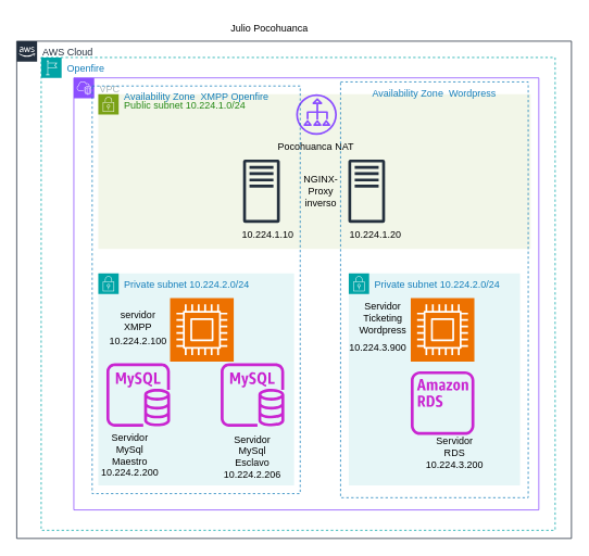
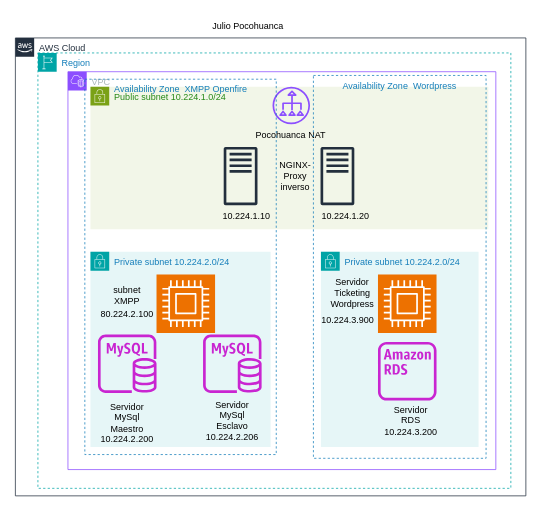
  <mxCell id="0" />
  <mxCell id="1" parent="0" />
  <mxCell id="2" value="AWS Cloud" style="points=[[0,0],[0.25,0],[0.5,0],[0.75,0],[1,0],[1,0.25],[1,0.5],[1,0.75],[1,1],[0.75,1],[0.5,1],[0.25,1],[0,1],[0,0.75],[0,0.5],[0,0.25]];outlineConnect=0;gradientColor=none;html=1;whiteSpace=wrap;fontSize=12;fontStyle=0;container=1;pointerEvents=0;collapsible=0;recursiveResize=0;shape=mxgraph.aws4.group;grIcon=mxgraph.aws4.group_aws_cloud_alt;strokeColor=#232F3E;fillColor=none;verticalAlign=top;align=left;spacingLeft=30;fontColor=#232F3E;dashed=0;" vertex="1" parent="1"><mxGeometry x="20" y="50" width="680" height="610" as="geometry" /></mxCell>
- <mxCell id="3" value="Openfire" style="points=[[0,0],[0.25,0],[0.5,0],[0.75,0],[1,0],[1,0.25],[1,0.5],[1,0.75],[1,1],[0.75,1],[0.5,1],[0.25,1],[0,1],[0,0.75],[0,0.5],[0,0.25]];outlineConnect=0;gradientColor=none;html=1;whiteSpace=wrap;fontSize=12;fontStyle=0;container=1;pointerEvents=0;collapsible=0;recursiveResize=0;shape=mxgraph.aws4.group;grIcon=mxgraph.aws4.group_region;strokeColor=#00A4A6;fillColor=none;verticalAlign=top;align=left;spacingLeft=30;fontColor=#147EBA;dashed=1;" vertex="1" parent="2"><mxGeometry x="30" y="20" width="630" height="580" as="geometry" /></mxCell>
+ <mxCell id="3" value="Region" style="points=[[0,0],[0.25,0],[0.5,0],[0.75,0],[1,0],[1,0.25],[1,0.5],[1,0.75],[1,1],[0.75,1],[0.5,1],[0.25,1],[0,1],[0,0.75],[0,0.5],[0,0.25]];outlineConnect=0;gradientColor=none;html=1;whiteSpace=wrap;fontSize=12;fontStyle=0;container=1;pointerEvents=0;collapsible=0;recursiveResize=0;shape=mxgraph.aws4.group;grIcon=mxgraph.aws4.group_region;strokeColor=#00A4A6;fillColor=none;verticalAlign=top;align=left;spacingLeft=30;fontColor=#147EBA;dashed=1;" vertex="1" parent="2"><mxGeometry x="30" y="20" width="630" height="580" as="geometry" /></mxCell>
  <mxCell id="4" value="VPC" style="points=[[0,0],[0.25,0],[0.5,0],[0.75,0],[1,0],[1,0.25],[1,0.5],[1,0.75],[1,1],[0.75,1],[0.5,1],[0.25,1],[0,1],[0,0.75],[0,0.5],[0,0.25]];outlineConnect=0;gradientColor=none;html=1;whiteSpace=wrap;fontSize=12;fontStyle=0;container=1;pointerEvents=0;collapsible=0;recursiveResize=0;shape=mxgraph.aws4.group;grIcon=mxgraph.aws4.group_vpc2;strokeColor=#8C4FFF;fillColor=none;verticalAlign=top;align=left;spacingLeft=30;fontColor=#AAB7B8;dashed=0;" vertex="1" parent="3"><mxGeometry x="40" y="25" width="570" height="530" as="geometry" /></mxCell>
  <mxCell id="5" value="Public subnet 10.224.1.0/24" style="points=[[0,0],[0.25,0],[0.5,0],[0.75,0],[1,0],[1,0.25],[1,0.5],[1,0.75],[1,1],[0.75,1],[0.5,1],[0.25,1],[0,1],[0,0.75],[0,0.5],[0,0.25]];outlineConnect=0;gradientColor=none;html=1;whiteSpace=wrap;fontSize=12;fontStyle=0;container=1;pointerEvents=0;collapsible=0;recursiveResize=0;shape=mxgraph.aws4.group;grIcon=mxgraph.aws4.group_security_group;grStroke=0;strokeColor=#7AA116;fillColor=#F2F6E8;verticalAlign=top;align=left;spacingLeft=30;fontColor=#248814;dashed=0;" vertex="1" parent="4"><mxGeometry x="30" y="20" width="530" height="190" as="geometry" /></mxCell>
  <mxCell id="6" value="" style="sketch=0;outlineConnect=0;fontColor=#232F3E;gradientColor=none;fillColor=#232F3D;strokeColor=none;dashed=0;verticalLabelPosition=bottom;verticalAlign=top;align=center;html=1;fontSize=12;fontStyle=0;aspect=fixed;pointerEvents=1;shape=mxgraph.aws4.traditional_server;" vertex="1" parent="5"><mxGeometry x="177.5" y="80" width="45" height="78" as="geometry" /></mxCell>
  <mxCell id="7" value="10.224.1.10" style="text;strokeColor=none;align=center;fillColor=none;html=1;verticalAlign=middle;whiteSpace=wrap;rounded=0;" vertex="1" parent="5"><mxGeometry x="177.5" y="158" width="60" height="30" as="geometry" /></mxCell>
  <mxCell id="8" value="" style="sketch=0;outlineConnect=0;fontColor=#232F3E;gradientColor=none;fillColor=#232F3D;strokeColor=none;dashed=0;verticalLabelPosition=bottom;verticalAlign=top;align=center;html=1;fontSize=12;fontStyle=0;aspect=fixed;pointerEvents=1;shape=mxgraph.aws4.traditional_server;" vertex="1" parent="5"><mxGeometry x="306.5" y="80" width="45" height="78" as="geometry" /></mxCell>
  <mxCell id="9" value="NGINX- Proxy inverso" style="text;strokeColor=none;align=center;fillColor=none;html=1;verticalAlign=middle;whiteSpace=wrap;rounded=0;" vertex="1" parent="5"><mxGeometry x="242.5" y="104" width="60" height="30" as="geometry" /></mxCell>
  <mxCell id="10" value="&lt;div&gt;Pocohuanca&amp;nbsp;&lt;span style=&quot;background-color: transparent; color: light-dark(rgb(0, 0, 0), rgb(255, 255, 255));&quot;&gt;NAT&lt;/span&gt;&lt;/div&gt;" style="text;strokeColor=none;align=center;fillColor=none;html=1;verticalAlign=middle;whiteSpace=wrap;rounded=0;" vertex="1" parent="5"><mxGeometry x="196.5" y="50" width="140" height="30" as="geometry" /></mxCell>
  <mxCell id="11" value="" style="sketch=0;outlineConnect=0;fontColor=#232F3E;gradientColor=none;fillColor=#8C4FFF;strokeColor=none;dashed=0;verticalLabelPosition=bottom;verticalAlign=top;align=center;html=1;fontSize=12;fontStyle=0;aspect=fixed;pointerEvents=1;shape=mxgraph.aws4.nat_gateway;rotation=-90;" vertex="1" parent="5"><mxGeometry x="242.5" width="50" height="50" as="geometry" /></mxCell>
  <mxCell id="12" value="Private subnet 10.224.2.0/24" style="points=[[0,0],[0.25,0],[0.5,0],[0.75,0],[1,0],[1,0.25],[1,0.5],[1,0.75],[1,1],[0.75,1],[0.5,1],[0.25,1],[0,1],[0,0.75],[0,0.5],[0,0.25]];outlineConnect=0;gradientColor=none;html=1;whiteSpace=wrap;fontSize=12;fontStyle=0;container=1;pointerEvents=0;collapsible=0;recursiveResize=0;shape=mxgraph.aws4.group;grIcon=mxgraph.aws4.group_security_group;grStroke=0;strokeColor=#00A4A6;fillColor=#E6F6F7;verticalAlign=top;align=left;spacingLeft=30;fontColor=#147EBA;dashed=0;" vertex="1" parent="4"><mxGeometry x="30" y="240" width="240" height="260" as="geometry" /></mxCell>
  <mxCell id="13" value="" style="sketch=0;outlineConnect=0;fontColor=#232F3E;gradientColor=none;fillColor=#C925D1;strokeColor=none;dashed=0;verticalLabelPosition=bottom;verticalAlign=top;align=center;html=1;fontSize=12;fontStyle=0;aspect=fixed;pointerEvents=1;shape=mxgraph.aws4.rds_mysql_instance;" vertex="1" parent="12"><mxGeometry x="10" y="110" width="78" height="78" as="geometry" /></mxCell>
  <mxCell id="14" value="" style="sketch=0;outlineConnect=0;fontColor=#232F3E;gradientColor=none;fillColor=#C925D1;strokeColor=none;dashed=0;verticalLabelPosition=bottom;verticalAlign=top;align=center;html=1;fontSize=12;fontStyle=0;aspect=fixed;pointerEvents=1;shape=mxgraph.aws4.rds_mysql_instance;" vertex="1" parent="12"><mxGeometry x="150" y="110" width="78" height="78" as="geometry" /></mxCell>
  <mxCell id="15" value="" style="sketch=0;points=[[0,0,0],[0.25,0,0],[0.5,0,0],[0.75,0,0],[1,0,0],[0,1,0],[0.25,1,0],[0.5,1,0],[0.75,1,0],[1,1,0],[0,0.25,0],[0,0.5,0],[0,0.75,0],[1,0.25,0],[1,0.5,0],[1,0.75,0]];outlineConnect=0;fontColor=#232F3E;fillColor=#ED7100;strokeColor=#ffffff;dashed=0;verticalLabelPosition=bottom;verticalAlign=top;align=center;html=1;fontSize=12;fontStyle=0;aspect=fixed;shape=mxgraph.aws4.resourceIcon;resIcon=mxgraph.aws4.compute;" vertex="1" parent="12"><mxGeometry x="88" y="30" width="78" height="78" as="geometry" /></mxCell>
- <mxCell id="16" value="10.224.2.100" style="text;strokeColor=none;align=center;fillColor=none;html=1;verticalAlign=middle;whiteSpace=wrap;rounded=0;" vertex="1" parent="12"><mxGeometry x="19" y="68" width="60" height="30" as="geometry" /></mxCell>
- <mxCell id="17" value="servidor XMPP" style="text;strokeColor=none;align=center;fillColor=none;html=1;verticalAlign=middle;whiteSpace=wrap;rounded=0;" vertex="1" parent="12"><mxGeometry x="19" y="43" width="60" height="30" as="geometry" /></mxCell>
+ <mxCell id="16" value="80.224.2.100" style="text;strokeColor=none;align=center;fillColor=none;html=1;verticalAlign=middle;whiteSpace=wrap;rounded=0;" vertex="1" parent="12"><mxGeometry x="19" y="68" width="60" height="30" as="geometry" /></mxCell>
+ <mxCell id="17" value="subnet XMPP" style="text;strokeColor=none;align=center;fillColor=none;html=1;verticalAlign=middle;whiteSpace=wrap;rounded=0;" vertex="1" parent="12"><mxGeometry x="19" y="43" width="60" height="30" as="geometry" /></mxCell>
  <mxCell id="18" value="Servidor MySql Esclavo&lt;div&gt;10.224.2.206&lt;/div&gt;" style="text;strokeColor=none;align=center;fillColor=none;html=1;verticalAlign=middle;whiteSpace=wrap;rounded=0;" vertex="1" parent="12"><mxGeometry x="159" y="210" width="60" height="30" as="geometry" /></mxCell>
  <mxCell id="19" value="Private subnet 10.224.2.0/24" style="points=[[0,0],[0.25,0],[0.5,0],[0.75,0],[1,0],[1,0.25],[1,0.5],[1,0.75],[1,1],[0.75,1],[0.5,1],[0.25,1],[0,1],[0,0.75],[0,0.5],[0,0.25]];outlineConnect=0;gradientColor=none;html=1;whiteSpace=wrap;fontSize=12;fontStyle=0;container=1;pointerEvents=0;collapsible=0;recursiveResize=0;shape=mxgraph.aws4.group;grIcon=mxgraph.aws4.group_security_group;grStroke=0;strokeColor=#00A4A6;fillColor=#E6F6F7;verticalAlign=top;align=left;spacingLeft=30;fontColor=#147EBA;dashed=0;" vertex="1" parent="4"><mxGeometry x="337" y="240" width="210" height="260" as="geometry" /></mxCell>
  <mxCell id="20" value="" style="sketch=0;outlineConnect=0;fontColor=#232F3E;gradientColor=none;fillColor=#C925D1;strokeColor=none;dashed=0;verticalLabelPosition=bottom;verticalAlign=top;align=center;html=1;fontSize=12;fontStyle=0;aspect=fixed;pointerEvents=1;shape=mxgraph.aws4.rds_instance_alt;" vertex="1" parent="19"><mxGeometry x="76" y="120" width="78" height="78" as="geometry" /></mxCell>
  <mxCell id="21" value="" style="sketch=0;points=[[0,0,0],[0.25,0,0],[0.5,0,0],[0.75,0,0],[1,0,0],[0,1,0],[0.25,1,0],[0.5,1,0],[0.75,1,0],[1,1,0],[0,0.25,0],[0,0.5,0],[0,0.75,0],[1,0.25,0],[1,0.5,0],[1,0.75,0]];outlineConnect=0;fontColor=#232F3E;fillColor=#ED7100;strokeColor=#ffffff;dashed=0;verticalLabelPosition=bottom;verticalAlign=top;align=center;html=1;fontSize=12;fontStyle=0;aspect=fixed;shape=mxgraph.aws4.resourceIcon;resIcon=mxgraph.aws4.compute;" vertex="1" parent="19"><mxGeometry x="76" y="30" width="78" height="78" as="geometry" /></mxCell>
  <mxCell id="22" value="10.224.3.900" style="text;strokeColor=none;align=center;fillColor=none;html=1;verticalAlign=middle;whiteSpace=wrap;rounded=0;" vertex="1" parent="19"><mxGeometry x="6" y="76" width="60" height="30" as="geometry" /></mxCell>
  <mxCell id="23" value="Servidor Ticketing Wordpress" style="text;strokeColor=none;align=center;fillColor=none;html=1;verticalAlign=middle;whiteSpace=wrap;rounded=0;" vertex="1" parent="19"><mxGeometry x="12" y="40" width="60" height="30" as="geometry" /></mxCell>
- <mxCell id="24" value="Servidor RDS&lt;div&gt;10.224.3.200&lt;/div&gt;" style="text;strokeColor=none;align=center;fillColor=none;html=1;verticalAlign=middle;whiteSpace=wrap;rounded=0;" vertex="1" parent="4"><mxGeometry x="437" y="445" width="60" height="30" as="geometry" /></mxCell>
+ <mxCell id="24" value="Servidor RDS&lt;div&gt;10.224.3.200&lt;/div&gt;" style="text;strokeColor=none;align=center;fillColor=none;html=1;verticalAlign=middle;whiteSpace=wrap;rounded=0;" vertex="1" parent="4"><mxGeometry x="427" y="450" width="60" height="30" as="geometry" /></mxCell>
  <mxCell id="25" value="10.224.1.20" style="text;strokeColor=none;align=center;fillColor=none;html=1;verticalAlign=middle;whiteSpace=wrap;rounded=0;" vertex="1" parent="4"><mxGeometry x="340" y="178" width="60" height="30" as="geometry" /></mxCell>
  <mxCell id="26" value="Availability Zone&amp;nbsp; Wordpress" style="fillColor=none;strokeColor=#147EBA;dashed=1;verticalAlign=top;fontStyle=0;fontColor=#147EBA;whiteSpace=wrap;html=1;" vertex="1" parent="4"><mxGeometry x="327" y="5" width="230" height="510" as="geometry" /></mxCell>
  <mxCell id="27" value="Availability Zone&amp;nbsp; XMPP Openfire" style="fillColor=none;strokeColor=#147EBA;dashed=1;verticalAlign=top;fontStyle=0;fontColor=#147EBA;whiteSpace=wrap;html=1;" vertex="1" parent="4"><mxGeometry x="22.5" y="10" width="255" height="500" as="geometry" /></mxCell>
  <mxCell id="28" style="edgeStyle=orthogonalEdgeStyle;rounded=0;orthogonalLoop=1;jettySize=auto;html=1;exitX=0.5;exitY=1;exitDx=0;exitDy=0;" edge="1" parent="4" source="27" target="27"><mxGeometry relative="1" as="geometry" /></mxCell>
- <mxCell id="29" value="Servidor MySql Maestro&lt;div&gt;10.224.2.200&lt;/div&gt;" style="text;strokeColor=none;align=center;fillColor=none;html=1;verticalAlign=middle;whiteSpace=wrap;rounded=0;" vertex="1" parent="3"><mxGeometry x="79" y="473" width="60" height="30" as="geometry" /></mxCell>
+ <mxCell id="29" value="Servidor MySql Maestro&lt;div&gt;10.224.2.200&lt;/div&gt;" style="text;strokeColor=none;align=center;fillColor=none;html=1;verticalAlign=middle;whiteSpace=wrap;rounded=0;" vertex="1" parent="3"><mxGeometry x="89" y="478" width="60" height="30" as="geometry" /></mxCell>
  <mxCell id="30" value="Julio Pocohuanca" style="text;strokeColor=none;align=center;fillColor=none;html=1;verticalAlign=middle;whiteSpace=wrap;rounded=0;" vertex="1" parent="1"><mxGeometry x="230" y="20" width="200" height="30" as="geometry" /></mxCell>
